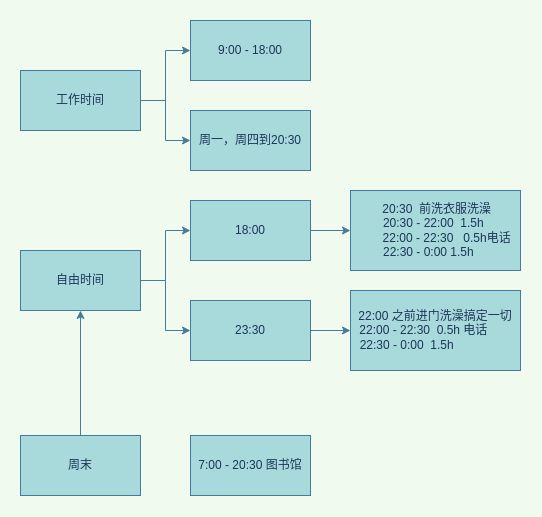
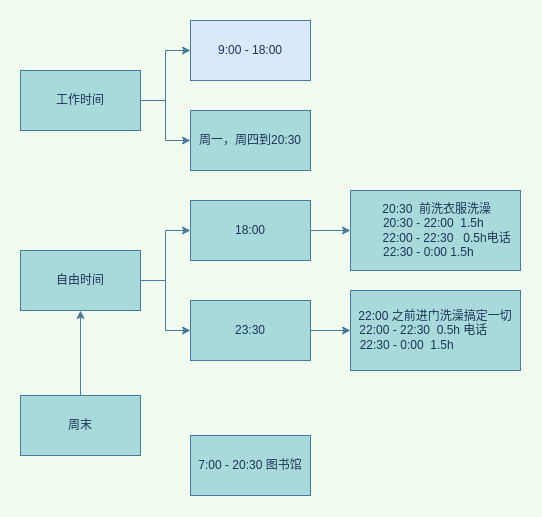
  <mxCell id="0" />
  <mxCell id="1" parent="0" />
  <mxCell id="2" style="edgeStyle=orthogonalEdgeStyle;rounded=0;orthogonalLoop=1;jettySize=auto;html=1;labelBackgroundColor=#F1FAEE;strokeColor=#457B9D;fontColor=#1D3557;" edge="1" parent="1" source="3" target="10"><mxGeometry relative="1" as="geometry" /></mxCell>
- <mxCell id="3" value="周末" style="rounded=0;whiteSpace=wrap;html=1;fillColor=#A8DADC;strokeColor=#457B9D;fontColor=#1D3557;" vertex="1" parent="1"><mxGeometry x="20" y="435" width="120" height="60" as="geometry" /></mxCell>
+ <mxCell id="3" value="周末" style="rounded=0;whiteSpace=wrap;html=1;fillColor=#A8DADC;strokeColor=#457B9D;fontColor=#1D3557;" vertex="1" parent="1"><mxGeometry x="20" y="395" width="120" height="60" as="geometry" /></mxCell>
  <mxCell id="4" value="7:00 - 20:30 图书馆" style="rounded=0;whiteSpace=wrap;html=1;fillColor=#A8DADC;strokeColor=#457B9D;fontColor=#1D3557;" vertex="1" parent="1"><mxGeometry x="190" y="435" width="120" height="60" as="geometry" /></mxCell>
  <mxCell id="5" style="edgeStyle=orthogonalEdgeStyle;rounded=0;orthogonalLoop=1;jettySize=auto;html=1;exitX=1;exitY=0.5;exitDx=0;exitDy=0;entryX=0;entryY=0.5;entryDx=0;entryDy=0;labelBackgroundColor=#F1FAEE;strokeColor=#457B9D;fontColor=#1D3557;" edge="1" parent="1" source="7" target="8"><mxGeometry relative="1" as="geometry"><Array as="points"><mxPoint x="140" y="100" /><mxPoint x="165" y="100" /><mxPoint x="165" y="50" /></Array></mxGeometry></mxCell>
  <mxCell id="6" style="edgeStyle=orthogonalEdgeStyle;rounded=0;orthogonalLoop=1;jettySize=auto;html=1;entryX=0;entryY=0.5;entryDx=0;entryDy=0;labelBackgroundColor=#F1FAEE;strokeColor=#457B9D;fontColor=#1D3557;" edge="1" parent="1" source="7" target="9"><mxGeometry relative="1" as="geometry"><Array as="points"><mxPoint x="165" y="100" /><mxPoint x="165" y="140" /></Array></mxGeometry></mxCell>
  <mxCell id="7" value="工作时间" style="rounded=0;whiteSpace=wrap;html=1;fillColor=#A8DADC;strokeColor=#457B9D;fontColor=#1D3557;" vertex="1" parent="1"><mxGeometry x="20" y="70" width="120" height="60" as="geometry" /></mxCell>
- <mxCell id="8" value="9:00 - 18:00" style="rounded=0;whiteSpace=wrap;html=1;fillColor=#A8DADC;strokeColor=#457B9D;fontColor=#1D3557;" vertex="1" parent="1"><mxGeometry x="190" y="20" width="120" height="60" as="geometry" /></mxCell>
+ <mxCell id="8" value="9:00 - 18:00" style="rounded=0;whiteSpace=wrap;html=1;fillColor=#dae8fc;strokeColor=#457B9D;fontColor=#1D3557;" vertex="1" parent="1"><mxGeometry x="190" y="20" width="120" height="60" as="geometry" /></mxCell>
  <mxCell id="9" value="周一，周四到20:30" style="rounded=0;whiteSpace=wrap;html=1;fillColor=#A8DADC;strokeColor=#457B9D;fontColor=#1D3557;" vertex="1" parent="1"><mxGeometry x="190" y="110" width="120" height="60" as="geometry" /></mxCell>
  <mxCell id="10" value="自由时间" style="rounded=0;whiteSpace=wrap;html=1;fillColor=#A8DADC;strokeColor=#457B9D;fontColor=#1D3557;" vertex="1" parent="1"><mxGeometry x="20" y="250" width="120" height="60" as="geometry" /></mxCell>
  <mxCell id="11" style="edgeStyle=orthogonalEdgeStyle;curved=0;rounded=1;sketch=0;orthogonalLoop=1;jettySize=auto;html=1;entryX=0;entryY=0.5;entryDx=0;entryDy=0;fontColor=#1D3557;strokeColor=#457B9D;fillColor=#A8DADC;" edge="1" parent="1" source="12" target="15"><mxGeometry relative="1" as="geometry" /></mxCell>
  <mxCell id="12" value="18:00" style="rounded=0;whiteSpace=wrap;html=1;fillColor=#A8DADC;strokeColor=#457B9D;fontColor=#1D3557;" vertex="1" parent="1"><mxGeometry x="190" y="200" width="120" height="60" as="geometry" /></mxCell>
  <mxCell id="13" style="edgeStyle=orthogonalEdgeStyle;rounded=1;sketch=0;orthogonalLoop=1;jettySize=auto;html=1;exitX=1;exitY=0.5;exitDx=0;exitDy=0;entryX=0;entryY=0.5;entryDx=0;entryDy=0;fontColor=#1D3557;strokeColor=#457B9D;fillColor=#A8DADC;" edge="1" parent="1" source="14" target="18"><mxGeometry relative="1" as="geometry" /></mxCell>
  <mxCell id="14" value="23:30" style="rounded=0;whiteSpace=wrap;html=1;fillColor=#A8DADC;strokeColor=#457B9D;fontColor=#1D3557;" vertex="1" parent="1"><mxGeometry x="190" y="300" width="120" height="60" as="geometry" /></mxCell>
  <mxCell id="15" value="&amp;nbsp; 20:30&amp;nbsp; 前洗衣服洗澡&amp;nbsp;&lt;br&gt;20:30 - 22:00&amp;nbsp; 1.5h&amp;nbsp;&lt;br&gt;&amp;nbsp; &amp;nbsp; &amp;nbsp; &amp;nbsp;22:00 - 22:30&amp;nbsp; &amp;nbsp;0.5h电话&lt;br&gt;22:30 - 0:00 1.5h&amp;nbsp; &amp;nbsp;&amp;nbsp;" style="rounded=0;whiteSpace=wrap;html=1;fillColor=#A8DADC;strokeColor=#457B9D;fontColor=#1D3557;" vertex="1" parent="1"><mxGeometry x="350" y="190" width="170" height="80" as="geometry" /></mxCell>
  <mxCell id="16" style="edgeStyle=orthogonalEdgeStyle;rounded=0;orthogonalLoop=1;jettySize=auto;html=1;entryX=0;entryY=0.5;entryDx=0;entryDy=0;labelBackgroundColor=#F1FAEE;strokeColor=#457B9D;fontColor=#1D3557;" edge="1" parent="1"><mxGeometry relative="1" as="geometry"><Array as="points"><mxPoint x="140" y="280" /><mxPoint x="165" y="280" /><mxPoint x="165" y="330" /></Array><mxPoint x="140" y="290" as="sourcePoint" /><mxPoint x="190" y="330" as="targetPoint" /></mxGeometry></mxCell>
  <mxCell id="17" style="edgeStyle=orthogonalEdgeStyle;rounded=0;orthogonalLoop=1;jettySize=auto;html=1;exitX=1;exitY=0.5;exitDx=0;exitDy=0;entryX=0;entryY=0.5;entryDx=0;entryDy=0;labelBackgroundColor=#F1FAEE;strokeColor=#457B9D;fontColor=#1D3557;" edge="1" parent="1"><mxGeometry relative="1" as="geometry"><Array as="points"><mxPoint x="140" y="280" /><mxPoint x="165" y="280" /><mxPoint x="165" y="230" /></Array><mxPoint x="140" y="280" as="sourcePoint" /><mxPoint x="190" y="230" as="targetPoint" /></mxGeometry></mxCell>
  <mxCell id="18" value="22:00 之前进门洗澡搞定一切&lt;br&gt;22:00 - 22:30&amp;nbsp; 0.5h 电话&amp;nbsp; &amp;nbsp; &amp;nbsp; &amp;nbsp;&lt;br&gt;22:30 - 0:00&amp;nbsp; 1.5h&amp;nbsp; &amp;nbsp; &amp;nbsp; &amp;nbsp; &amp;nbsp; &amp;nbsp; &amp;nbsp; &amp;nbsp; &amp;nbsp;" style="rounded=0;whiteSpace=wrap;html=1;fillColor=#A8DADC;strokeColor=#457B9D;fontColor=#1D3557;" vertex="1" parent="1"><mxGeometry x="350" y="290" width="170" height="80" as="geometry" /></mxCell>
